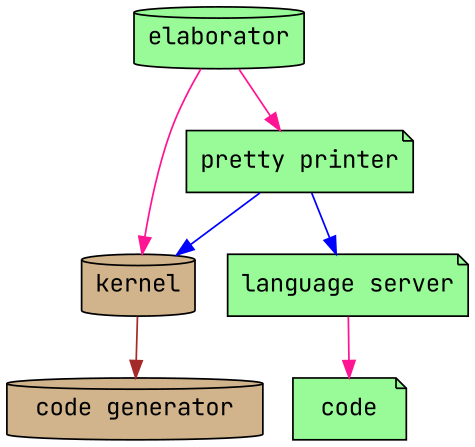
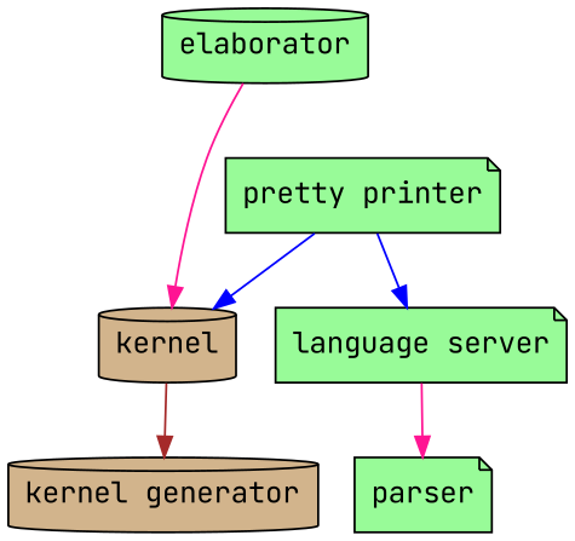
  digraph {
    fontname="JetBrains Mono"
    rankdir=TB
    node [fillcolor=palegreen fontname="JetBrains Mono" shape=note style=filled]
    edge [color=deeppink fontname="JetBrains Mono"]
    n1 [label="language server"]
-   n2 [label=code]
+   n2 [label=parser]
    n3 [label=elaborator shape=cylinder]
    n4 [fillcolor=tan label=kernel shape=cylinder]
    n5 [label="pretty printer"]
-   n6 [fillcolor=tan label="code generator" shape=cylinder]
+   n6 [fillcolor=tan label="kernel generator" shape=cylinder]
    n1 -> n2
    n3 -> n4
-   n3 -> n5
    n4 -> n6 [color=brown]
    n5 -> n1 [color=blue]
    n5 -> n4 [color=blue]
  }
